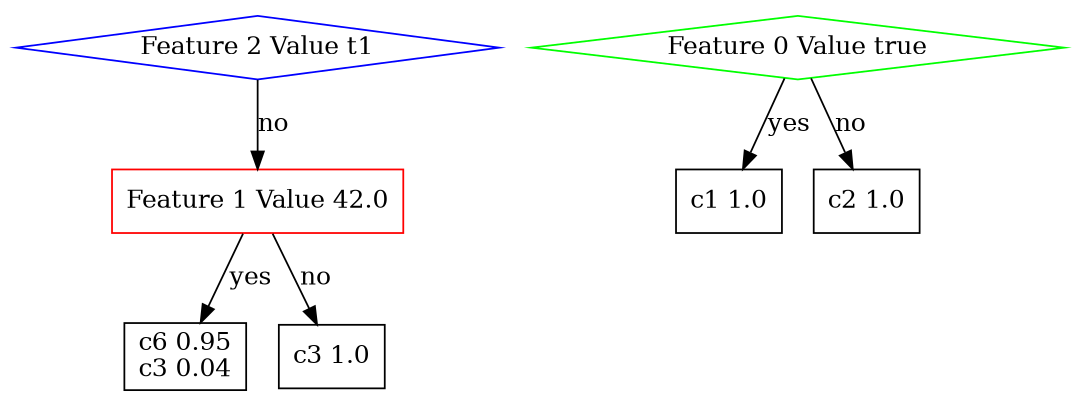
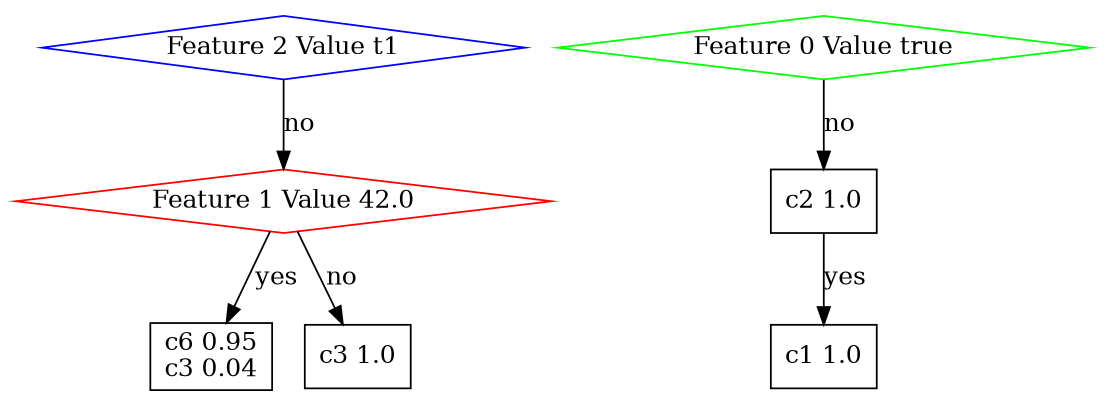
  digraph {
    fontsize=10
    node [shape=box]
    n1 [color=blue label="Feature 2 Value t1" shape=diamond]
-   n2 [color=red label="Feature 1 Value 42.0"]
+   n2 [color=red label="Feature 1 Value 42.0" shape=diamond]
    n3 [color=green label="Feature 0 Value true" shape=diamond]
    n4 [label="c1 1.0\n"]
    n5 [label="c2 1.0\n"]
    n6 [label="c6 0.95\nc3 0.04\n"]
    n7 [label="c3 1.0\n"]
    n1 -> n2 [label=no]
    n2 -> n6 [label=yes]
    n2 -> n7 [label=no]
-   n3 -> n4 [label=yes]
+   n5 -> n4 [label=yes]
    n3 -> n5 [label=no]
  }
